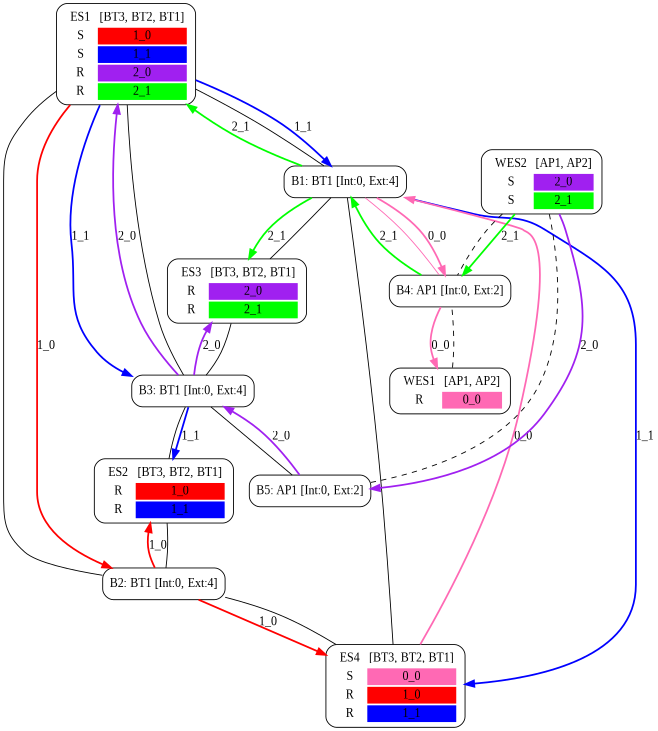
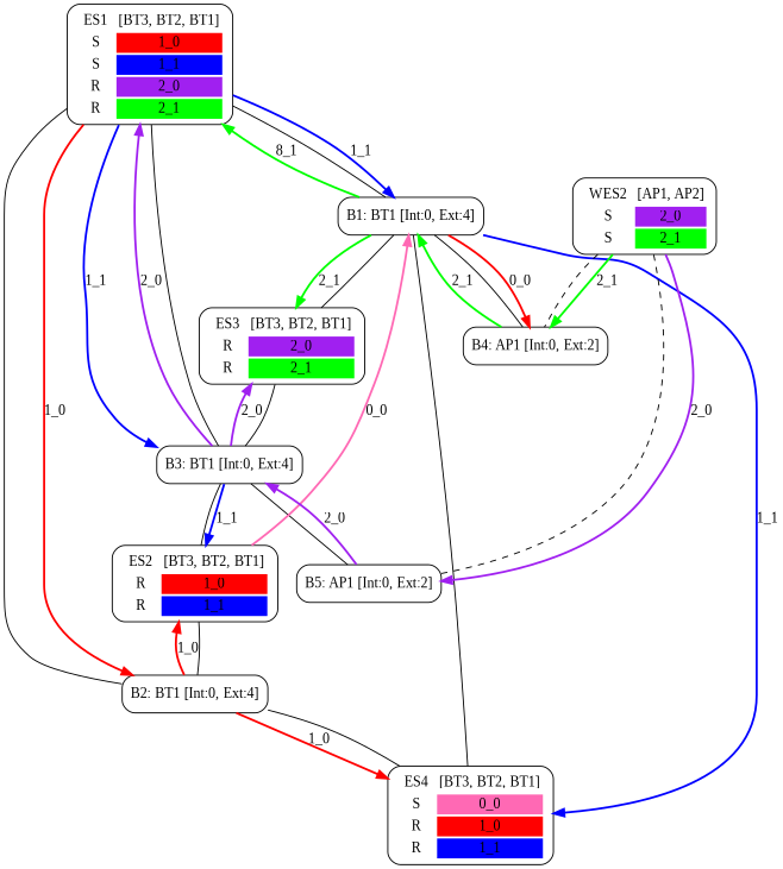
  digraph {
    fontname="Liberation Serif"
    node [shape=box style=rounded fontname="Liberation Serif"]
    edge [fontname="Liberation Serif" style=bold]
    n1 [label=<<TABLE  BORDER="0"><TR> <TD ALIGN="CENTER" BORDER="0"> ES1 </TD> <TD>[BT3, BT2, BT1]</TD> </TR><TR><TD>S</TD><TD BGCOLOR="red">1_0</TD></TR> <TR><TD>S</TD><TD BGCOLOR="blue">1_1</TD></TR> <TR><TD>R</TD><TD BGCOLOR="purple">2_0</TD></TR> <TR><TD>R</TD><TD BGCOLOR="green">2_1</TD></TR> </TABLE>>]
    n2 [label="B1: BT1 [Int:0, Ext:4]"]
    n3 [label="B2: BT1 [Int:0, Ext:4]"]
    n4 [label="B3: BT1 [Int:0, Ext:4]"]
    n5 [label=<<TABLE  BORDER="0"><TR> <TD ALIGN="CENTER" BORDER="0"> ES2 </TD> <TD>[BT3, BT2, BT1]</TD> </TR><TR><TD>R</TD><TD BGCOLOR="red">1_0</TD></TR> <TR><TD>R</TD><TD BGCOLOR="blue">1_1</TD></TR> </TABLE>>]
    n6 [label=<<TABLE  BORDER="0"><TR> <TD ALIGN="CENTER" BORDER="0"> ES3 </TD> <TD>[BT3, BT2, BT1]</TD> </TR><TR><TD>R</TD><TD BGCOLOR="purple">2_0</TD></TR> <TR><TD>R</TD><TD BGCOLOR="green">2_1</TD></TR> </TABLE>>]
    n7 [label=<<TABLE  BORDER="0"><TR> <TD ALIGN="CENTER" BORDER="0"> ES4 </TD> <TD>[BT3, BT2, BT1]</TD> </TR><TR><TD>S</TD><TD BGCOLOR="hotpink">0_0</TD></TR> <TR><TD>R</TD><TD BGCOLOR="red">1_0</TD></TR> <TR><TD>R</TD><TD BGCOLOR="blue">1_1</TD></TR> </TABLE>>]
-   n8 [label=<<TABLE  BORDER="0"><TR> <TD ALIGN="CENTER" BORDER="0"> WES1 </TD> <TD>[AP1, AP2]</TD> </TR><TR><TD>R</TD><TD BGCOLOR="hotpink">0_0</TD></TR> </TABLE>>]
    n9 [label="B4: AP1 [Int:0, Ext:2]"]
    n10 [label=<<TABLE  BORDER="0"><TR> <TD ALIGN="CENTER" BORDER="0"> WES2 </TD> <TD>[AP1, AP2]</TD> </TR><TR><TD>S</TD><TD BGCOLOR="purple">2_0</TD></TR> <TR><TD>S</TD><TD BGCOLOR="green">2_1</TD></TR> </TABLE>>]
    n11 [label="B5: AP1 [Int:0, Ext:2]"]
    n1 -> n2 [arrowhead=none style=""]
    n1 -> n2 [color=blue label="1_1"]
    n1 -> n3 [arrowhead=none style=""]
    n1 -> n3 [color=red label="1_0"]
    n1 -> n4 [arrowhead=none style=""]
    n1 -> n4 [color=blue label="1_1"]
-   n2 -> n1 [color=green label="2_1"]
+   n2 -> n1 [color=green label="8_1"]
    n2 -> n6 [color=green label="2_1"]
    n2 -> n7 [color=blue label="1_1"]
-   n2 -> n9 [arrowhead=none color=hotpink style=""]
-   n2 -> n9 [color=hotpink label="0_0"]
+   n2 -> n9 [arrowhead=none style=""]
+   n2 -> n9 [color=red label="0_0"]
    n3 -> n5 [color=red label="1_0"]
    n3 -> n7 [color=red label="1_0"]
    n4 -> n1 [color=purple label="2_0"]
    n4 -> n5 [color=blue label="1_1"]
    n4 -> n6 [color=purple label="2_0"]
    n4 -> n11 [arrowhead=none style=""]
    n5 -> n3 [arrowhead=none style=""]
    n5 -> n4 [arrowhead=none style=""]
    n6 -> n2 [arrowhead=none style=""]
    n6 -> n4 [arrowhead=none style=""]
    n7 -> n2 [arrowhead=none style=""]
-   n7 -> n2 [color=hotpink label="0_0"]
+   n5 -> n2 [color=hotpink label="0_0"]
    n7 -> n3 [arrowhead=none style=""]
-   n8 -> n9 [arrowhead=none style=dashed]
    n9 -> n2 [color=green label="2_1"]
-   n9 -> n8 [color=hotpink label="0_0"]
    n10 -> n9 [arrowhead=none style=dashed]
    n10 -> n9 [color=green label="2_1"]
    n10 -> n11 [arrowhead=none style=dashed]
    n10 -> n11 [color=purple label="2_0"]
    n11 -> n4 [color=purple label="2_0"]
  }
